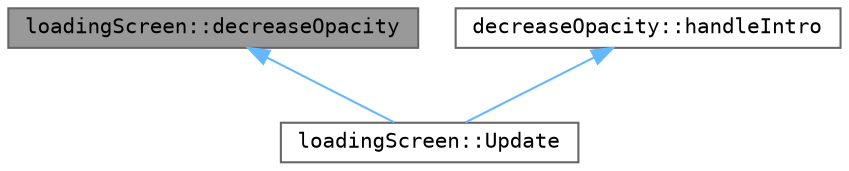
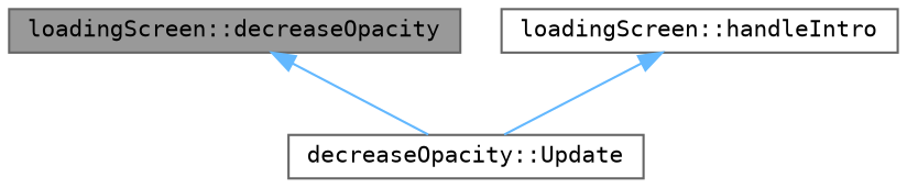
  digraph {
    fontname="DejaVu Sans Mono"
    rankdir=TB
    node [color=grey40 fillcolor=white fontname="DejaVu Sans Mono" fontsize=10 shape=box style=filled]
    edge [color=steelblue1 dir=back fontname="DejaVu Sans Mono" fontsize=10 labelfontname=Helvetica labelfontsize=10 style=solid]
    n1 [color=gray40 fillcolor=grey60 fontcolor=black height=0.2 label="loadingScreen::decreaseOpacity" width=0.4]
-   n2 [height=0.2 label="loadingScreen::Update" width=0.4]
-   n3 [height=0.2 label="decreaseOpacity::handleIntro" width=0.4]
+   n2 [height=0.2 label="decreaseOpacity::Update" width=0.4]
+   n3 [height=0.2 label="loadingScreen::handleIntro" width=0.4]
    n1 -> n2
    n3 -> n2
  }
